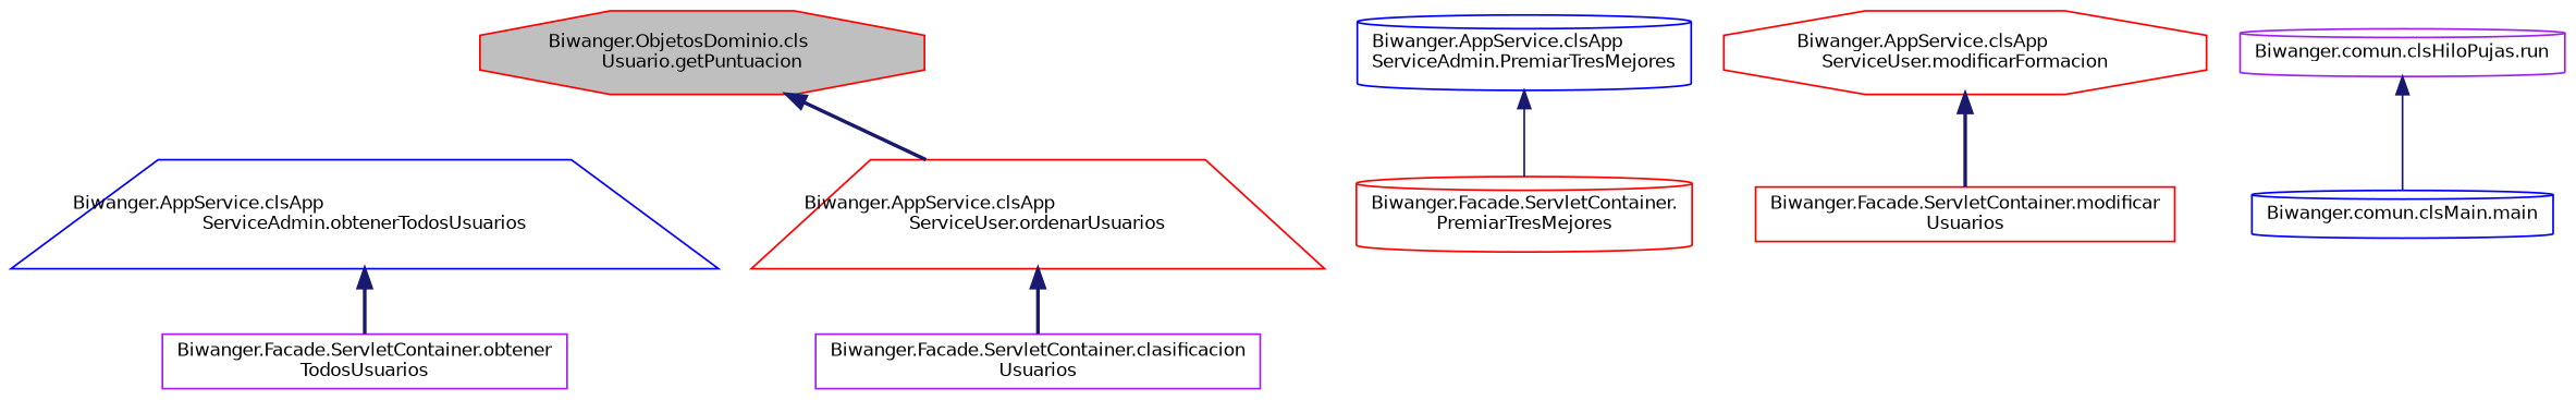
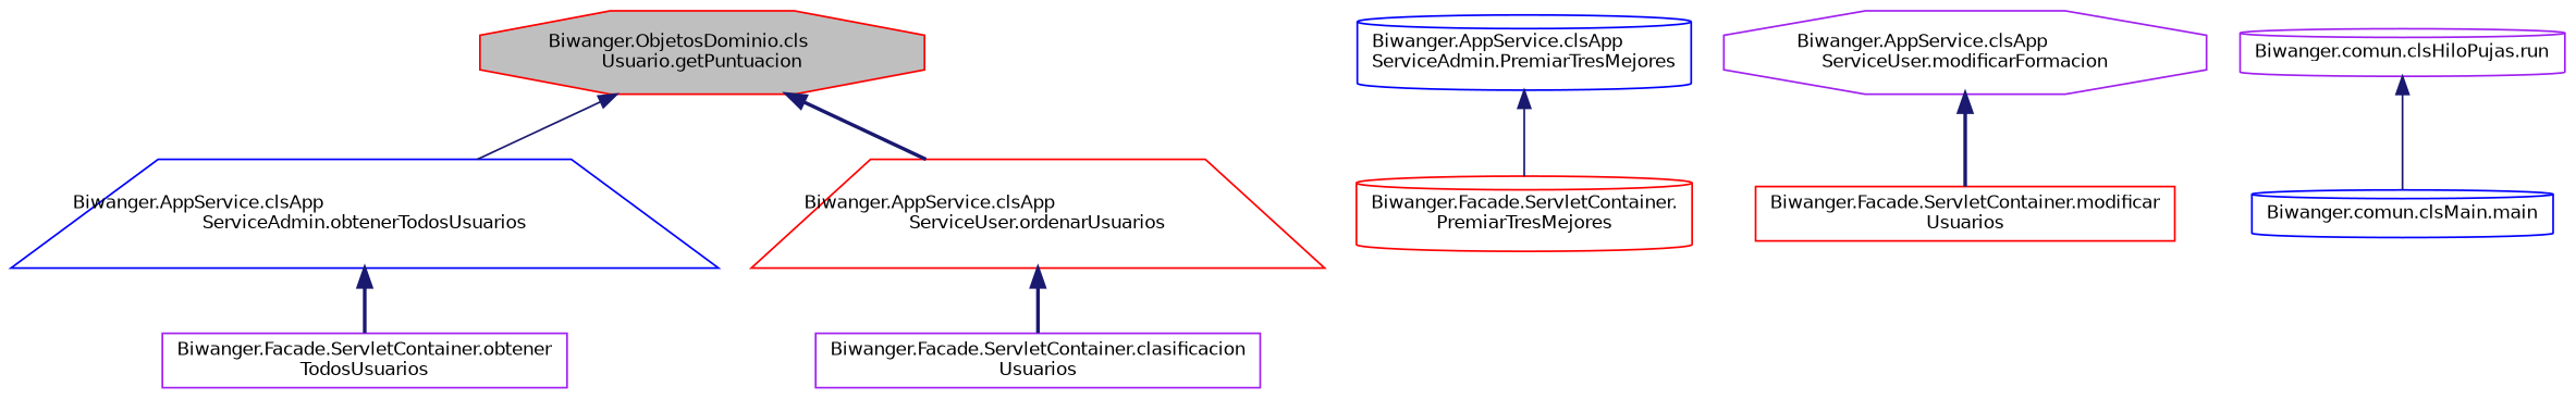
  digraph {
    rankdir=TB
    node [color=red fillcolor=white fontname=Helvetica fontsize=10 shape=cylinder style=filled]
    edge [color=midnightblue dir=back fontname=Helvetica fontsize=10 labelfontname=Helvetica labelfontsize=10 style=bold]
    n1 [fillcolor=grey75 fontcolor=black height=0.2 label="Biwanger.ObjetosDominio.cls\lUsuario.getPuntuacion" shape=octagon width=0.4]
    n2 [color=blue height=0.2 label="Biwanger.AppService.clsApp\lServiceAdmin.obtenerTodosUsuarios" shape=trapezium width=0.4]
    n3 [height=0.2 label="Biwanger.AppService.clsApp\lServiceUser.ordenarUsuarios" shape=trapezium width=0.4]
    n4 [color=purple height=0.2 label="Biwanger.Facade.ServletContainer.obtener\lTodosUsuarios" shape=box width=0.4]
    n5 [color=purple height=0.2 label="Biwanger.Facade.ServletContainer.clasificacion\lUsuarios" shape=box width=0.4]
    n6 [color=blue height=0.2 label="Biwanger.AppService.clsApp\lServiceAdmin.PremiarTresMejores" width=0.4]
    n7 [height=0.2 label="Biwanger.Facade.ServletContainer.\lPremiarTresMejores" width=0.4]
-   n8 [height=0.2 label="Biwanger.AppService.clsApp\lServiceUser.modificarFormacion" shape=octagon width=0.4]
+   n8 [color=purple height=0.2 label="Biwanger.AppService.clsApp\lServiceUser.modificarFormacion" shape=octagon width=0.4]
    n9 [height=0.2 label="Biwanger.Facade.ServletContainer.modificar\lUsuarios" shape=box width=0.4]
    n10 [color=purple height=0.2 label="Biwanger.comun.clsHiloPujas.run" width=0.4]
    n11 [color=blue height=0.2 label="Biwanger.comun.clsMain.main" width=0.4]
+   n1 -> n2 [style=solid]
    n1 -> n3
    n2 -> n4
    n3 -> n5
    n6 -> n7 [style=solid]
    n8 -> n9
    n10 -> n11 [style=solid]
  }
